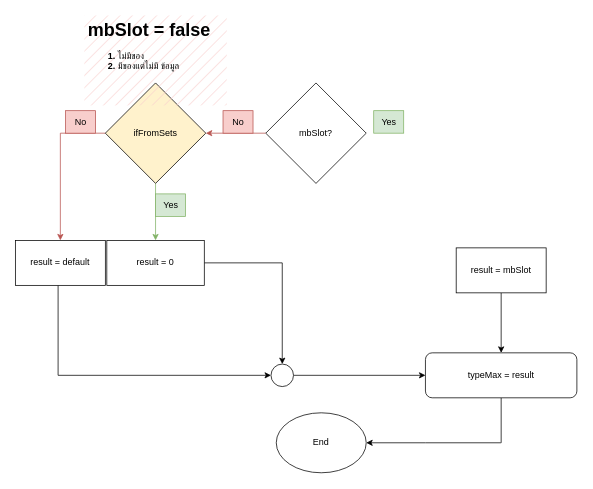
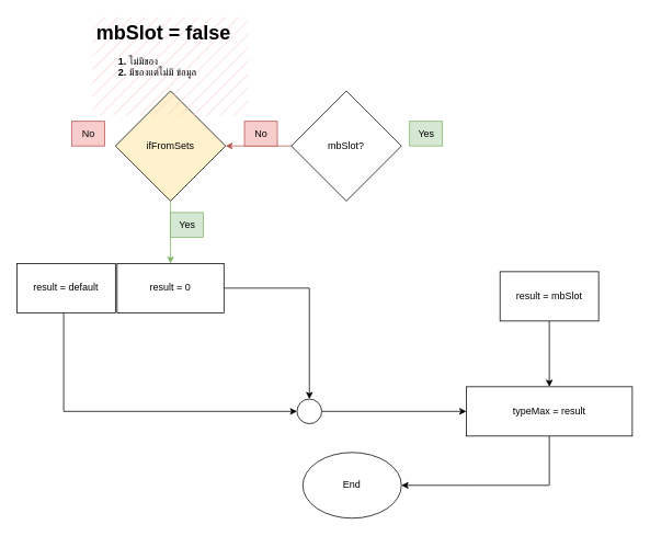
  <mxCell id="0" />
  <mxCell id="1" parent="0" />
  <mxCell id="2" value="" style="edgeStyle=orthogonalEdgeStyle;rounded=0;orthogonalLoop=1;jettySize=auto;html=1;fillColor=#f8cecc;strokeColor=#b85450;" edge="1" parent="1" source="3" target="8"><mxGeometry relative="1" as="geometry" /></mxCell>
  <mxCell id="3" value="mbSlot?" style="rhombus;whiteSpace=wrap;html=1;" vertex="1" parent="1"><mxGeometry x="354" y="110" width="134" height="134" as="geometry" /></mxCell>
  <mxCell id="4" style="edgeStyle=orthogonalEdgeStyle;rounded=0;orthogonalLoop=1;jettySize=auto;html=1;entryX=1;entryY=0.5;entryDx=0;entryDy=0;exitX=0.5;exitY=1;exitDx=0;exitDy=0;" edge="1" parent="1" source="5" target="22"><mxGeometry relative="1" as="geometry"><mxPoint x="754" y="550" as="sourcePoint" /><mxPoint x="567" y="630" as="targetPoint" /><Array as="points"><mxPoint x="667" y="590" /><mxPoint x="567" y="590" /><mxPoint x="567" y="610" /></Array></mxGeometry></mxCell>
- <mxCell id="5" value="typeMax = result" style="whiteSpace=wrap;html=1;rounded=1;" vertex="1" parent="1"><mxGeometry x="567" y="470" width="202" height="60" as="geometry" /></mxCell>
+ <mxCell id="5" value="typeMax = result" style="whiteSpace=wrap;html=1;" vertex="1" parent="1"><mxGeometry x="567" y="470" width="202" height="60" as="geometry" /></mxCell>
  <mxCell id="6" value="" style="edgeStyle=orthogonalEdgeStyle;rounded=0;orthogonalLoop=1;jettySize=auto;html=1;fillColor=#d5e8d4;strokeColor=#82b366;" edge="1" parent="1" source="8" target="13"><mxGeometry relative="1" as="geometry" /></mxCell>
- <mxCell id="7" style="edgeStyle=orthogonalEdgeStyle;rounded=0;orthogonalLoop=1;jettySize=auto;html=1;exitX=0;exitY=0.5;exitDx=0;exitDy=0;fillColor=#f8cecc;strokeColor=#b85450;" edge="1" parent="1" source="8" target="18"><mxGeometry relative="1" as="geometry"><mxPoint x="77" y="501" as="targetPoint" /></mxGeometry></mxCell>
  <mxCell id="8" value="ifFromSets" style="rhombus;whiteSpace=wrap;html=1;fillColor=#fff2cc;" vertex="1" parent="1"><mxGeometry x="140" y="110" width="134" height="134" as="geometry" /></mxCell>
  <mxCell id="9" value="Yes" style="text;html=1;align=center;verticalAlign=middle;resizable=0;points=[];autosize=1;strokeColor=#82b366;fillColor=#d5e8d4;" vertex="1" parent="1"><mxGeometry x="498" y="147" width="40" height="30" as="geometry" /></mxCell>
  <mxCell id="10" value="No" style="text;html=1;align=center;verticalAlign=middle;resizable=0;points=[];autosize=1;strokeColor=#b85450;fillColor=#f8cecc;" vertex="1" parent="1"><mxGeometry x="297" y="147" width="40" height="30" as="geometry" /></mxCell>
  <mxCell id="11" value="&lt;h1 style=&quot;border-color: var(--border-color);&quot;&gt;mbSlot = false&lt;br&gt;&lt;ol style=&quot;font-size: 12px;&quot;&gt;&lt;li&gt;&lt;span style=&quot;font-weight: 400; font-size: 12px;&quot;&gt;&lt;font style=&quot;font-size: 12px;&quot;&gt;ไม่มีของ&lt;/font&gt;&lt;/span&gt;&lt;/li&gt;&lt;li&gt;&lt;span style=&quot;font-weight: normal;&quot;&gt;มีของแต่ไม่มี ข้อมูล&lt;/span&gt;&lt;/li&gt;&lt;/ol&gt;&lt;/h1&gt;" style="text;html=1;strokeColor=none;fillColor=#f8cecc;spacing=5;spacingTop=-20;whiteSpace=wrap;overflow=hidden;rounded=0;fillStyle=hatch;" vertex="1" parent="1"><mxGeometry x="112" y="20" width="190" height="120" as="geometry" /></mxCell>
  <mxCell id="12" style="edgeStyle=orthogonalEdgeStyle;rounded=0;orthogonalLoop=1;jettySize=auto;html=1;entryX=0.5;entryY=0;entryDx=0;entryDy=0;" edge="1" parent="1" source="13" target="16"><mxGeometry relative="1" as="geometry" /></mxCell>
  <mxCell id="13" value="result = 0" style="whiteSpace=wrap;html=1;" vertex="1" parent="1"><mxGeometry x="142" y="320" width="130" height="60" as="geometry" /></mxCell>
  <mxCell id="14" value="Yes" style="text;html=1;align=center;verticalAlign=middle;resizable=0;points=[];autosize=1;strokeColor=#82b366;fillColor=#d5e8d4;" vertex="1" parent="1"><mxGeometry x="207" y="258" width="40" height="30" as="geometry" /></mxCell>
  <mxCell id="15" style="edgeStyle=orthogonalEdgeStyle;rounded=0;orthogonalLoop=1;jettySize=auto;html=1;entryX=0;entryY=0.5;entryDx=0;entryDy=0;" edge="1" parent="1" source="16" target="5"><mxGeometry relative="1" as="geometry" /></mxCell>
  <mxCell id="16" value="" style="ellipse;whiteSpace=wrap;html=1;" vertex="1" parent="1"><mxGeometry x="361" y="485" width="30" height="30" as="geometry" /></mxCell>
  <mxCell id="17" style="edgeStyle=orthogonalEdgeStyle;rounded=0;orthogonalLoop=1;jettySize=auto;html=1;entryX=0;entryY=0.5;entryDx=0;entryDy=0;" edge="1" parent="1" source="18" target="16"><mxGeometry relative="1" as="geometry"><Array as="points"><mxPoint x="77" y="500" /></Array></mxGeometry></mxCell>
  <mxCell id="18" value="result = default" style="rounded=0;whiteSpace=wrap;html=1;" vertex="1" parent="1"><mxGeometry x="20" y="320" width="120" height="60" as="geometry" /></mxCell>
  <mxCell id="19" style="edgeStyle=orthogonalEdgeStyle;rounded=0;orthogonalLoop=1;jettySize=auto;html=1;entryX=0.5;entryY=0;entryDx=0;entryDy=0;" edge="1" parent="1" source="20" target="5"><mxGeometry relative="1" as="geometry" /></mxCell>
  <mxCell id="20" value="result = mbSlot" style="rounded=0;whiteSpace=wrap;html=1;" vertex="1" parent="1"><mxGeometry x="608" y="330" width="120" height="60" as="geometry" /></mxCell>
  <mxCell id="21" value="No" style="text;html=1;align=center;verticalAlign=middle;resizable=0;points=[];autosize=1;strokeColor=#b85450;fillColor=#f8cecc;" vertex="1" parent="1"><mxGeometry x="87" y="147" width="40" height="30" as="geometry" /></mxCell>
  <mxCell id="22" value="End" style="ellipse;whiteSpace=wrap;html=1;" vertex="1" parent="1"><mxGeometry x="368" y="550" width="120" height="80" as="geometry" /></mxCell>
